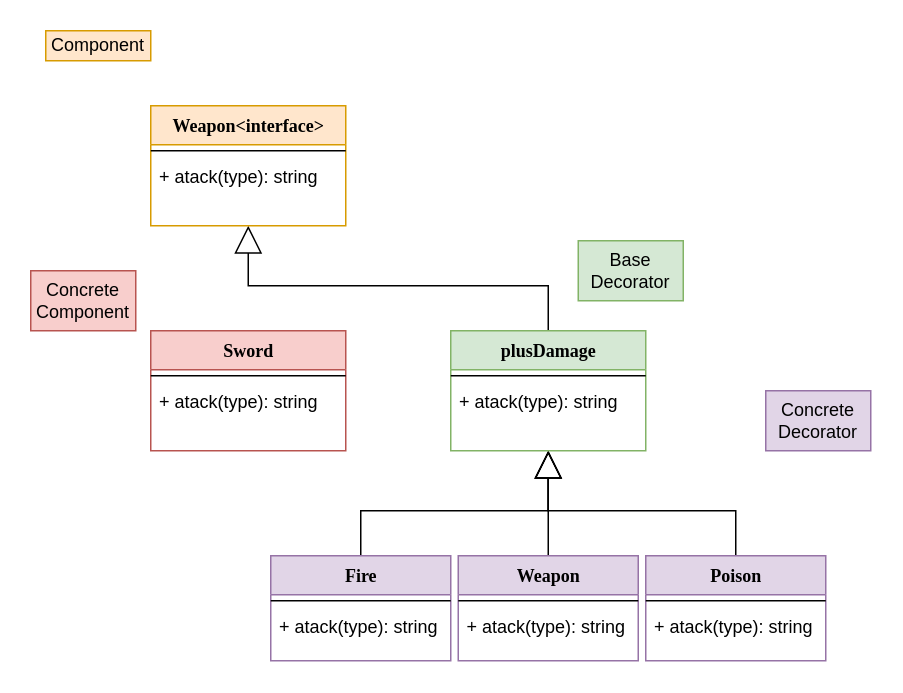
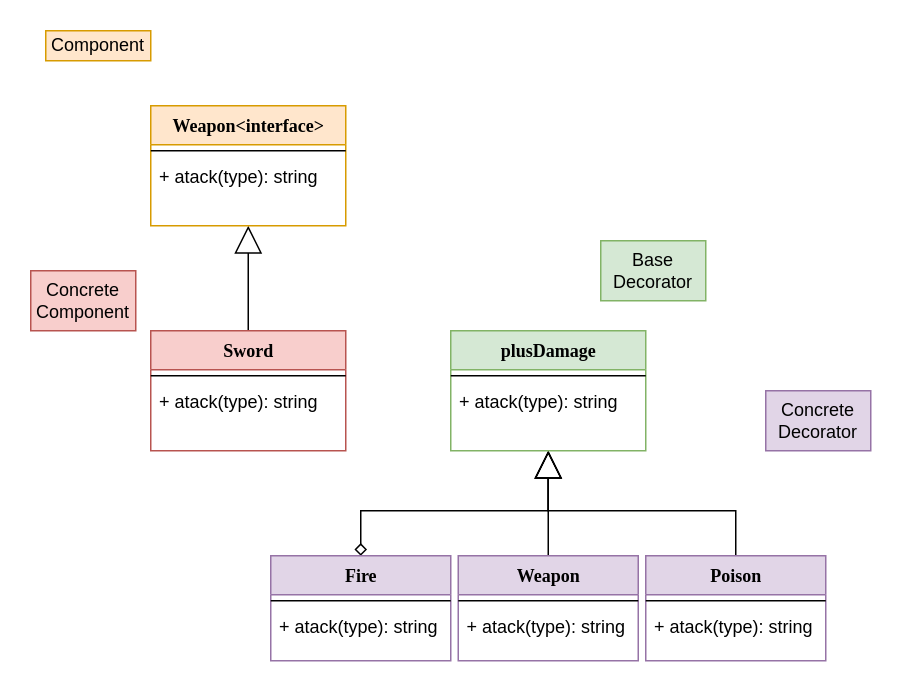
  <mxCell id="0" />
  <mxCell id="1" parent="0" />
- <mxCell id="3" style="edgeStyle=orthogonalEdgeStyle;rounded=0;orthogonalLoop=1;jettySize=auto;html=1;exitX=0.5;exitY=1;exitDx=0;exitDy=0;entryX=0.5;entryY=0;entryDx=0;entryDy=0;startArrow=block;startFill=0;startSize=16;endArrow=none;endFill=0;" edge="1" parent="1" source="4" target="15"><mxGeometry relative="1" as="geometry" /></mxCell>
+ <mxCell id="2" style="edgeStyle=orthogonalEdgeStyle;rounded=0;orthogonalLoop=1;jettySize=auto;html=1;exitX=0.5;exitY=1;exitDx=0;exitDy=0;entryX=0.5;entryY=0;entryDx=0;entryDy=0;endArrow=none;endFill=0;startArrow=block;startFill=0;startSize=16;" edge="1" parent="1" source="4" target="8"><mxGeometry relative="1" as="geometry" /></mxCell>
  <mxCell id="4" value="Weapon&amp;lt;interface&amp;gt;" style="swimlane;html=1;fontStyle=1;align=center;verticalAlign=top;childLayout=stackLayout;horizontal=1;startSize=26;horizontalStack=0;resizeParent=1;resizeLast=0;collapsible=1;marginBottom=0;swimlaneFillColor=#ffffff;rounded=0;shadow=0;comic=0;labelBackgroundColor=none;strokeWidth=1;fillColor=#ffe6cc;fontFamily=Verdana;fontSize=12;strokeColor=#d79b00;" parent="1" vertex="1"><mxGeometry x="100" y="70" width="130" height="80" as="geometry" /></mxCell>
  <mxCell id="5" value="" style="line;html=1;strokeWidth=1;fillColor=none;align=left;verticalAlign=middle;spacingTop=-1;spacingLeft=3;spacingRight=3;rotatable=0;labelPosition=right;points=[];portConstraint=eastwest;" parent="4" vertex="1"><mxGeometry y="26" width="130" height="8" as="geometry" /></mxCell>
  <mxCell id="6" value="+ atack(type): string" style="text;html=1;strokeColor=none;fillColor=none;align=left;verticalAlign=top;spacingLeft=4;spacingRight=4;whiteSpace=wrap;overflow=hidden;rotatable=0;points=[[0,0.5],[1,0.5]];portConstraint=eastwest;" parent="4" vertex="1"><mxGeometry y="34" width="130" height="26" as="geometry" /></mxCell>
  <mxCell id="7" value="Component" style="text;html=1;strokeColor=#d79b00;fillColor=#ffe6cc;align=center;verticalAlign=middle;whiteSpace=wrap;rounded=0;" vertex="1" parent="1"><mxGeometry x="30" y="20" width="70" height="20" as="geometry" /></mxCell>
  <mxCell id="8" value="Sword" style="swimlane;html=1;fontStyle=1;align=center;verticalAlign=top;childLayout=stackLayout;horizontal=1;startSize=26;horizontalStack=0;resizeParent=1;resizeLast=0;collapsible=1;marginBottom=0;swimlaneFillColor=#ffffff;rounded=0;shadow=0;comic=0;labelBackgroundColor=none;strokeWidth=1;fillColor=#f8cecc;fontFamily=Verdana;fontSize=12;strokeColor=#b85450;" vertex="1" parent="1"><mxGeometry x="100" y="220" width="130" height="80" as="geometry" /></mxCell>
  <mxCell id="9" value="" style="line;html=1;strokeWidth=1;fillColor=none;align=left;verticalAlign=middle;spacingTop=-1;spacingLeft=3;spacingRight=3;rotatable=0;labelPosition=right;points=[];portConstraint=eastwest;" vertex="1" parent="8"><mxGeometry y="26" width="130" height="8" as="geometry" /></mxCell>
  <mxCell id="10" value="+ atack(type): string" style="text;html=1;strokeColor=none;fillColor=none;align=left;verticalAlign=top;spacingLeft=4;spacingRight=4;whiteSpace=wrap;overflow=hidden;rotatable=0;points=[[0,0.5],[1,0.5]];portConstraint=eastwest;" vertex="1" parent="8"><mxGeometry y="34" width="130" height="26" as="geometry" /></mxCell>
  <mxCell id="11" value="Concrete Component" style="text;html=1;strokeColor=#b85450;fillColor=#f8cecc;align=center;verticalAlign=middle;whiteSpace=wrap;rounded=0;" vertex="1" parent="1"><mxGeometry x="20" y="180" width="70" height="40" as="geometry" /></mxCell>
- <mxCell id="12" style="edgeStyle=orthogonalEdgeStyle;rounded=0;orthogonalLoop=1;jettySize=auto;html=1;exitX=0.5;exitY=1;exitDx=0;exitDy=0;entryX=0.5;entryY=0;entryDx=0;entryDy=0;startArrow=block;startFill=0;startSize=16;endArrow=none;endFill=0;" edge="1" parent="1" source="15" target="19"><mxGeometry relative="1" as="geometry" /></mxCell>
+ <mxCell id="12" style="edgeStyle=orthogonalEdgeStyle;rounded=0;orthogonalLoop=1;jettySize=auto;html=1;exitX=0.5;exitY=1;exitDx=0;exitDy=0;entryX=0.5;entryY=0;entryDx=0;entryDy=0;startArrow=block;startFill=0;startSize=16;endArrow=diamond;endFill=0;" edge="1" parent="1" source="15" target="19"><mxGeometry relative="1" as="geometry" /></mxCell>
  <mxCell id="13" style="edgeStyle=orthogonalEdgeStyle;rounded=0;orthogonalLoop=1;jettySize=auto;html=1;exitX=0.5;exitY=1;exitDx=0;exitDy=0;startArrow=block;startFill=0;startSize=16;endArrow=none;endFill=0;" edge="1" parent="1" source="15" target="22"><mxGeometry relative="1" as="geometry" /></mxCell>
  <mxCell id="14" style="edgeStyle=orthogonalEdgeStyle;rounded=0;orthogonalLoop=1;jettySize=auto;html=1;exitX=0.5;exitY=1;exitDx=0;exitDy=0;entryX=0.5;entryY=0;entryDx=0;entryDy=0;startArrow=block;startFill=0;startSize=16;endArrow=none;endFill=0;" edge="1" parent="1" source="15" target="25"><mxGeometry relative="1" as="geometry" /></mxCell>
  <mxCell id="15" value="plusDamage" style="swimlane;html=1;fontStyle=1;align=center;verticalAlign=top;childLayout=stackLayout;horizontal=1;startSize=26;horizontalStack=0;resizeParent=1;resizeLast=0;collapsible=1;marginBottom=0;swimlaneFillColor=#ffffff;rounded=0;shadow=0;comic=0;labelBackgroundColor=none;strokeWidth=1;fillColor=#d5e8d4;fontFamily=Verdana;fontSize=12;strokeColor=#82b366;" vertex="1" parent="1"><mxGeometry x="300" y="220" width="130" height="80" as="geometry" /></mxCell>
  <mxCell id="16" value="" style="line;html=1;strokeWidth=1;fillColor=none;align=left;verticalAlign=middle;spacingTop=-1;spacingLeft=3;spacingRight=3;rotatable=0;labelPosition=right;points=[];portConstraint=eastwest;" vertex="1" parent="15"><mxGeometry y="26" width="130" height="8" as="geometry" /></mxCell>
  <mxCell id="17" value="+ atack(type): string" style="text;html=1;strokeColor=none;fillColor=none;align=left;verticalAlign=top;spacingLeft=4;spacingRight=4;whiteSpace=wrap;overflow=hidden;rotatable=0;points=[[0,0.5],[1,0.5]];portConstraint=eastwest;" vertex="1" parent="15"><mxGeometry y="34" width="130" height="26" as="geometry" /></mxCell>
- <mxCell id="18" value="Base&lt;br&gt;Decorator" style="text;html=1;strokeColor=#82b366;fillColor=#d5e8d4;align=center;verticalAlign=middle;whiteSpace=wrap;rounded=0;" vertex="1" parent="1"><mxGeometry x="385" y="160" width="70" height="40" as="geometry" /></mxCell>
+ <mxCell id="18" value="Base&lt;br&gt;Decorator" style="text;html=1;strokeColor=#82b366;fillColor=#d5e8d4;align=center;verticalAlign=middle;whiteSpace=wrap;rounded=0;" vertex="1" parent="1"><mxGeometry x="400" y="160" width="70" height="40" as="geometry" /></mxCell>
  <mxCell id="19" value="Fire" style="swimlane;html=1;fontStyle=1;align=center;verticalAlign=top;childLayout=stackLayout;horizontal=1;startSize=26;horizontalStack=0;resizeParent=1;resizeLast=0;collapsible=1;marginBottom=0;swimlaneFillColor=#ffffff;rounded=0;shadow=0;comic=0;labelBackgroundColor=none;strokeWidth=1;fillColor=#e1d5e7;fontFamily=Verdana;fontSize=12;strokeColor=#9673a6;" vertex="1" parent="1"><mxGeometry x="180" y="370" width="120" height="70" as="geometry" /></mxCell>
  <mxCell id="20" value="" style="line;html=1;strokeWidth=1;fillColor=none;align=left;verticalAlign=middle;spacingTop=-1;spacingLeft=3;spacingRight=3;rotatable=0;labelPosition=right;points=[];portConstraint=eastwest;" vertex="1" parent="19"><mxGeometry y="26" width="120" height="8" as="geometry" /></mxCell>
  <mxCell id="21" value="+ atack(type): string" style="text;html=1;strokeColor=none;fillColor=none;align=left;verticalAlign=top;spacingLeft=4;spacingRight=4;whiteSpace=wrap;overflow=hidden;rotatable=0;points=[[0,0.5],[1,0.5]];portConstraint=eastwest;" vertex="1" parent="19"><mxGeometry y="34" width="120" height="26" as="geometry" /></mxCell>
  <mxCell id="22" value="Weapon" style="swimlane;html=1;fontStyle=1;align=center;verticalAlign=top;childLayout=stackLayout;horizontal=1;startSize=26;horizontalStack=0;resizeParent=1;resizeLast=0;collapsible=1;marginBottom=0;swimlaneFillColor=#ffffff;rounded=0;shadow=0;comic=0;labelBackgroundColor=none;strokeWidth=1;fillColor=#e1d5e7;fontFamily=Verdana;fontSize=12;strokeColor=#9673a6;" vertex="1" parent="1"><mxGeometry x="305" y="370" width="120" height="70" as="geometry" /></mxCell>
  <mxCell id="23" value="" style="line;html=1;strokeWidth=1;fillColor=none;align=left;verticalAlign=middle;spacingTop=-1;spacingLeft=3;spacingRight=3;rotatable=0;labelPosition=right;points=[];portConstraint=eastwest;" vertex="1" parent="22"><mxGeometry y="26" width="120" height="8" as="geometry" /></mxCell>
  <mxCell id="24" value="+ atack(type): string" style="text;html=1;strokeColor=none;fillColor=none;align=left;verticalAlign=top;spacingLeft=4;spacingRight=4;whiteSpace=wrap;overflow=hidden;rotatable=0;points=[[0,0.5],[1,0.5]];portConstraint=eastwest;" vertex="1" parent="22"><mxGeometry y="34" width="120" height="26" as="geometry" /></mxCell>
  <mxCell id="25" value="Poison" style="swimlane;html=1;fontStyle=1;align=center;verticalAlign=top;childLayout=stackLayout;horizontal=1;startSize=26;horizontalStack=0;resizeParent=1;resizeLast=0;collapsible=1;marginBottom=0;swimlaneFillColor=#ffffff;rounded=0;shadow=0;comic=0;labelBackgroundColor=none;strokeWidth=1;fillColor=#e1d5e7;fontFamily=Verdana;fontSize=12;strokeColor=#9673a6;" vertex="1" parent="1"><mxGeometry x="430" y="370" width="120" height="70" as="geometry" /></mxCell>
  <mxCell id="26" value="" style="line;html=1;strokeWidth=1;fillColor=none;align=left;verticalAlign=middle;spacingTop=-1;spacingLeft=3;spacingRight=3;rotatable=0;labelPosition=right;points=[];portConstraint=eastwest;" vertex="1" parent="25"><mxGeometry y="26" width="120" height="8" as="geometry" /></mxCell>
  <mxCell id="27" value="+ atack(type): string" style="text;html=1;strokeColor=none;fillColor=none;align=left;verticalAlign=top;spacingLeft=4;spacingRight=4;whiteSpace=wrap;overflow=hidden;rotatable=0;points=[[0,0.5],[1,0.5]];portConstraint=eastwest;" vertex="1" parent="25"><mxGeometry y="34" width="120" height="26" as="geometry" /></mxCell>
  <mxCell id="28" value="Concrete&lt;br&gt;Decorator" style="text;html=1;strokeColor=#9673a6;fillColor=#e1d5e7;align=center;verticalAlign=middle;whiteSpace=wrap;rounded=0;" vertex="1" parent="1"><mxGeometry x="510" y="260" width="70" height="40" as="geometry" /></mxCell>
